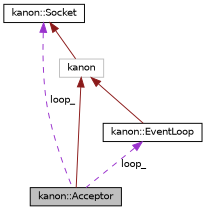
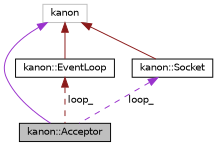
  digraph {
    node [color=black fontname=Helvetica fontsize=10 shape=record]
    edge [color=firebrick4 dir=back fontname=Helvetica fontsize=10 labelfontname=Helvetica labelfontsize=10 style=solid]
    n1 [fillcolor=grey75 fontcolor=black height=0.2 label="kanon::Acceptor" style=filled width=0.4]
    n2 [color=grey75 height=0.2 label=kanon width=0.4]
    n3 [height=0.2 label="kanon::EventLoop" width=0.4]
    n4 [height=0.2 label="kanon::Socket" width=0.4]
-   n2 -> n1
+   n2 -> n1 [color=darkorchid3]
    n2 -> n3
-   n4 -> n2
-   n3 -> n1 [color=darkorchid3 label=" loop_" style=dashed]
+   n2 -> n4
+   n3 -> n1 [label=" loop_" style=dashed]
    n4 -> n1 [color=darkorchid3 label=" loop_" style=dashed]
  }
